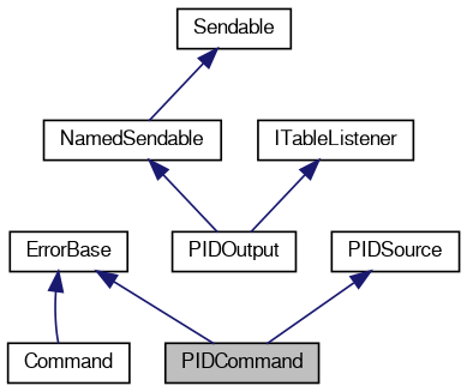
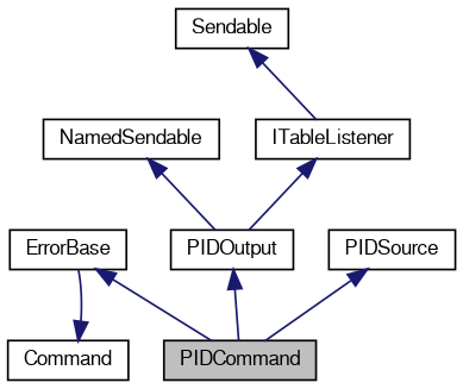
  digraph {
    node [color=black fontname=FreeSans fontsize=10 shape=record]
    edge [color=midnightblue dir=back fontname=FreeSans fontsize=10 labelfontname=FreeSans labelfontsize=10 style=solid]
    n1 [fillcolor=grey75 fontcolor=black height=0.2 label=PIDCommand style=filled width=0.4]
    n2 [height=0.2 label=Command width=0.4]
    n3 [height=0.2 label=ErrorBase width=0.4]
    n4 [height=0.2 label=NamedSendable width=0.4]
    n5 [height=0.2 label=PIDOutput width=0.4]
    n6 [height=0.2 label=Sendable width=0.4]
    n7 [height=0.2 label=ITableListener width=0.4]
    n8 [height=0.2 label=PIDSource width=0.4]
    n3 -> n1
-   n3 -> n2
+   n2 -> n3
    n4 -> n5
-   n6 -> n4
+   n5 -> n1
+   n6 -> n7
    n7 -> n5
    n8 -> n1
  }
